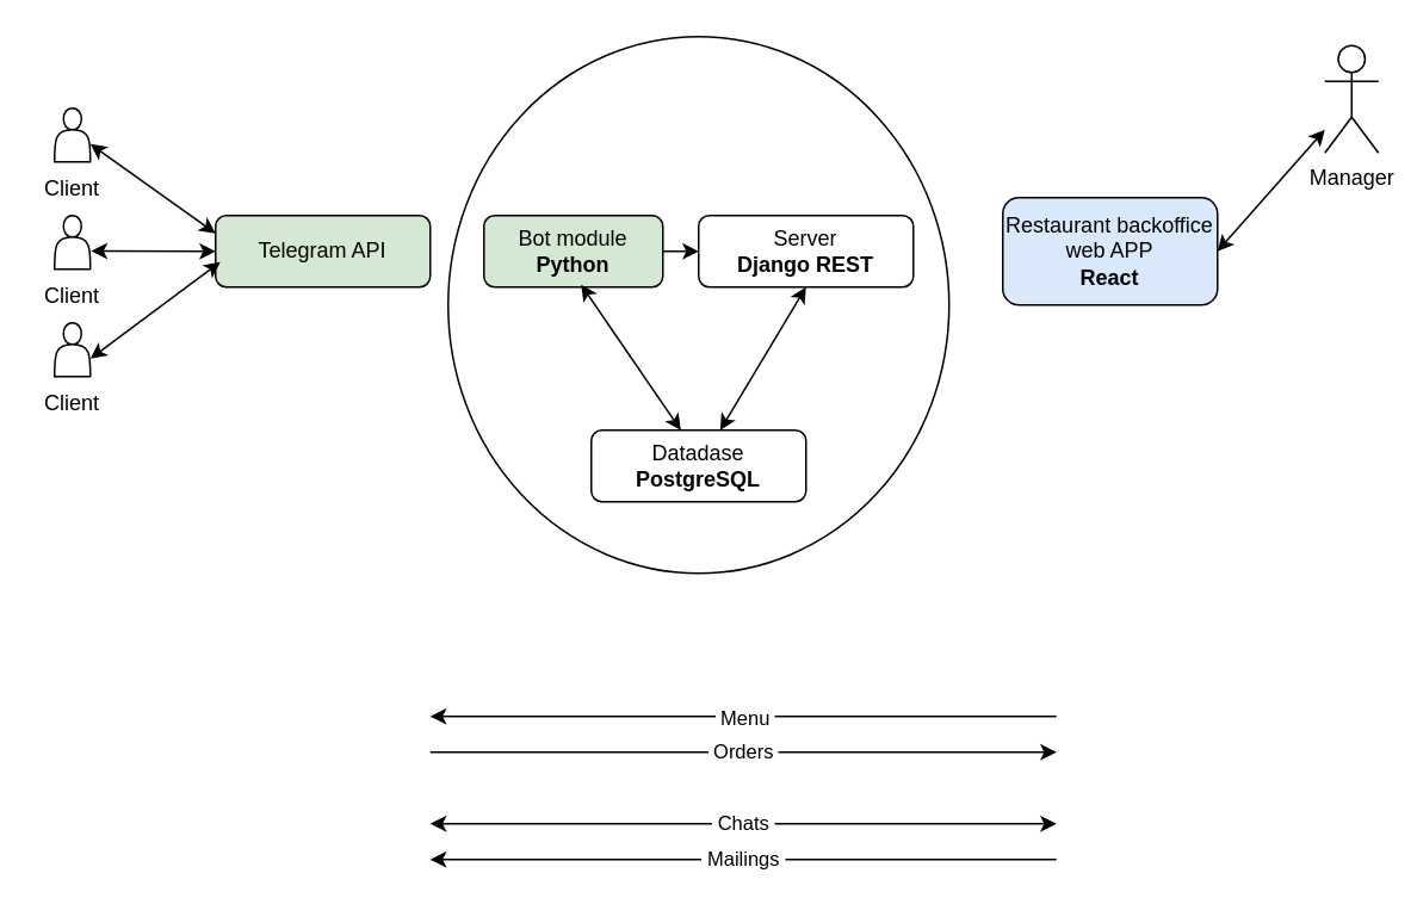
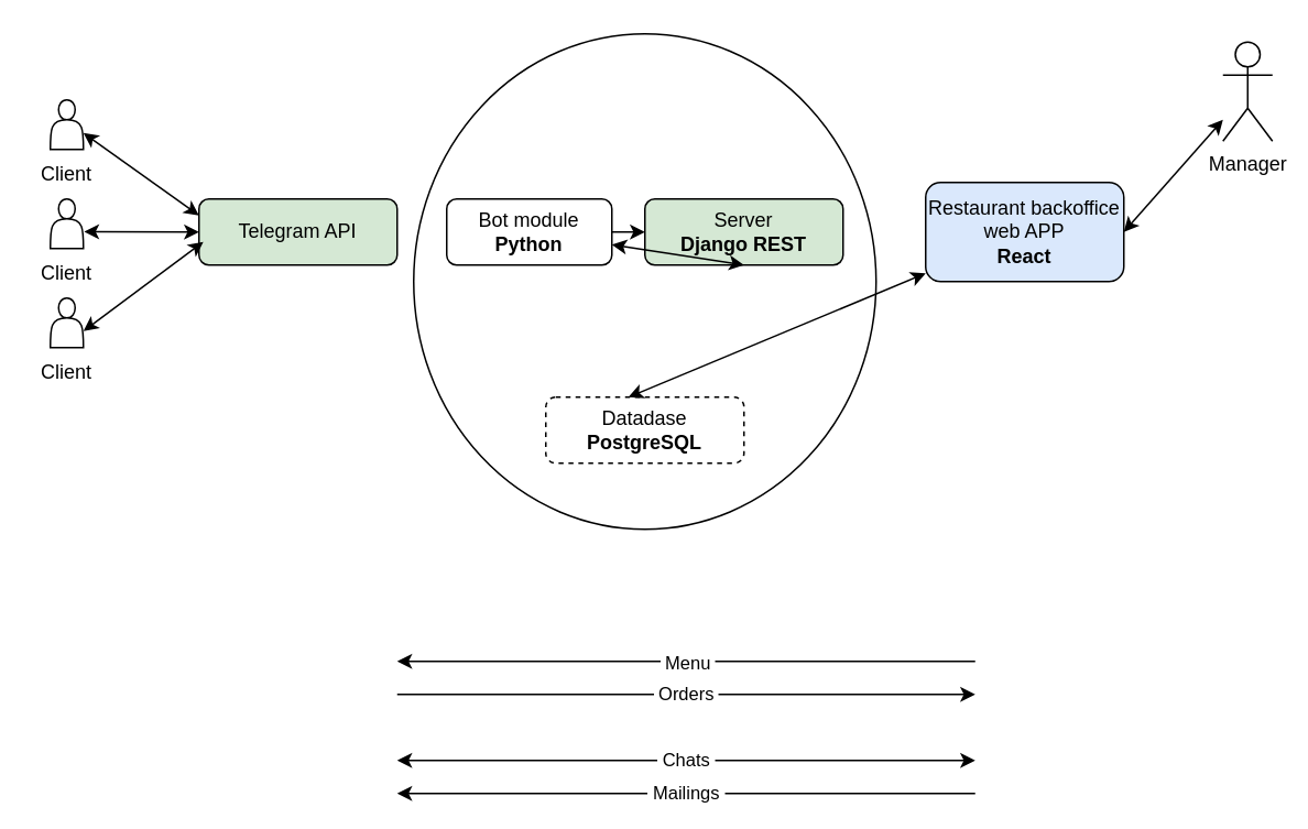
  <mxCell id="0" />
  <mxCell id="1" parent="0" />
  <mxCell id="2" value="" style="ellipse;whiteSpace=wrap;html=1;fillColor=none;" vertex="1" parent="1"><mxGeometry x="250" y="20" width="280" height="300" as="geometry" /></mxCell>
  <mxCell id="3" value="Restaurant backoffice web APP&lt;br&gt;&lt;b&gt;React&lt;/b&gt;" style="rounded=1;whiteSpace=wrap;html=1;fontSize=12;glass=0;strokeWidth=1;shadow=0;fillColor=#dae8fc;" parent="1" vertex="1"><mxGeometry x="560" y="110" width="120" height="60" as="geometry" /></mxCell>
- <mxCell id="4" value="Server&lt;br&gt;&lt;b&gt;Django REST&lt;/b&gt;" style="rounded=1;whiteSpace=wrap;html=1;fontSize=12;glass=0;strokeWidth=1;shadow=0;" parent="1" vertex="1"><mxGeometry x="390" y="120" width="120" height="40" as="geometry" /></mxCell>
- <mxCell id="5" value="Datadase&lt;br&gt;&lt;b&gt;PostgreSQL&lt;/b&gt;" style="rounded=1;whiteSpace=wrap;html=1;fontSize=12;glass=0;strokeWidth=1;shadow=0;" parent="1" vertex="1"><mxGeometry x="330" y="240" width="120" height="40" as="geometry" /></mxCell>
+ <mxCell id="4" value="Server&lt;br&gt;&lt;b&gt;Django REST&lt;/b&gt;" style="rounded=1;whiteSpace=wrap;html=1;fontSize=12;glass=0;strokeWidth=1;shadow=0;fillColor=#d5e8d4;" parent="1" vertex="1"><mxGeometry x="390" y="120" width="120" height="40" as="geometry" /></mxCell>
+ <mxCell id="5" value="Datadase&lt;br&gt;&lt;b&gt;PostgreSQL&lt;/b&gt;" style="rounded=1;whiteSpace=wrap;html=1;fontSize=12;glass=0;strokeWidth=1;shadow=0;dashed=1;" parent="1" vertex="1"><mxGeometry x="330" y="240" width="120" height="40" as="geometry" /></mxCell>
  <mxCell id="6" value="Telegram API" style="rounded=1;whiteSpace=wrap;html=1;fontSize=12;glass=0;strokeWidth=1;shadow=0;fillColor=#d5e8d4;" vertex="1" parent="1"><mxGeometry x="120" y="120" width="120" height="40" as="geometry" /></mxCell>
- <mxCell id="7" value="Bot module&lt;br&gt;&lt;b&gt;Python&lt;/b&gt;" style="rounded=1;whiteSpace=wrap;html=1;fontSize=12;glass=0;strokeWidth=1;shadow=0;fillColor=#d5e8d4;" vertex="1" parent="1"><mxGeometry x="270" y="120" width="100" height="40" as="geometry" /></mxCell>
- <mxCell id="8" value="" style="endArrow=classic;startArrow=classic;html=1;rounded=0;exitX=0.5;exitY=1;exitDx=0;exitDy=0;" edge="1" parent="1" source="4" target="5"><mxGeometry width="50" height="50" relative="1" as="geometry"><mxPoint x="450" y="180" as="sourcePoint" /><mxPoint x="500" y="130" as="targetPoint" /></mxGeometry></mxCell>
+ <mxCell id="7" value="Bot module&lt;br&gt;&lt;b&gt;Python&lt;/b&gt;" style="rounded=1;whiteSpace=wrap;html=1;fontSize=12;glass=0;strokeWidth=1;shadow=0;" vertex="1" parent="1"><mxGeometry x="270" y="120" width="100" height="40" as="geometry" /></mxCell>
+ <mxCell id="8" value="" style="endArrow=classic;startArrow=classic;html=1;rounded=0;exitX=0.5;exitY=1;exitDx=0;exitDy=0;" edge="1" parent="1" source="4" target="7"><mxGeometry width="50" height="50" relative="1" as="geometry"><mxPoint x="450" y="180" as="sourcePoint" /><mxPoint x="500" y="130" as="targetPoint" /></mxGeometry></mxCell>
  <mxCell id="9" value="" style="group" vertex="1" connectable="0" parent="1"><mxGeometry x="20" y="60" width="40" height="50" as="geometry" /></mxCell>
  <mxCell id="10" value="" style="shape=actor;whiteSpace=wrap;html=1;" vertex="1" parent="9"><mxGeometry x="10" width="20" height="30" as="geometry" /></mxCell>
  <mxCell id="11" value="Client" style="text;html=1;strokeColor=none;fillColor=none;align=center;verticalAlign=middle;whiteSpace=wrap;rounded=0;" vertex="1" parent="9"><mxGeometry y="40" width="40" height="10" as="geometry" /></mxCell>
  <mxCell id="12" value="" style="group" vertex="1" connectable="0" parent="1"><mxGeometry x="20" y="120" width="40" height="50" as="geometry" /></mxCell>
  <mxCell id="13" value="" style="shape=actor;whiteSpace=wrap;html=1;" vertex="1" parent="12"><mxGeometry x="10" width="20" height="30" as="geometry" /></mxCell>
  <mxCell id="14" value="Client" style="text;html=1;strokeColor=none;fillColor=none;align=center;verticalAlign=middle;whiteSpace=wrap;rounded=0;" vertex="1" parent="12"><mxGeometry y="40" width="40" height="10" as="geometry" /></mxCell>
  <mxCell id="15" value="" style="group" vertex="1" connectable="0" parent="1"><mxGeometry x="20" y="180" width="40" height="50" as="geometry" /></mxCell>
  <mxCell id="16" value="" style="shape=actor;whiteSpace=wrap;html=1;" vertex="1" parent="15"><mxGeometry x="10" width="20" height="30" as="geometry" /></mxCell>
  <mxCell id="17" value="Client" style="text;html=1;strokeColor=none;fillColor=none;align=center;verticalAlign=middle;whiteSpace=wrap;rounded=0;" vertex="1" parent="15"><mxGeometry y="40" width="40" height="10" as="geometry" /></mxCell>
  <mxCell id="18" value="" style="endArrow=classic;startArrow=classic;html=1;rounded=0;entryX=0;entryY=0.5;entryDx=0;entryDy=0;exitX=1.024;exitY=0.661;exitDx=0;exitDy=0;exitPerimeter=0;" edge="1" parent="1" source="13" target="6"><mxGeometry width="50" height="50" relative="1" as="geometry"><mxPoint x="130" y="240" as="sourcePoint" /><mxPoint x="180" y="190" as="targetPoint" /></mxGeometry></mxCell>
  <mxCell id="19" value="" style="endArrow=classic;startArrow=classic;html=1;rounded=0;entryX=0;entryY=0.25;entryDx=0;entryDy=0;" edge="1" parent="1" target="6"><mxGeometry width="50" height="50" relative="1" as="geometry"><mxPoint x="50" y="80" as="sourcePoint" /><mxPoint x="100" y="30" as="targetPoint" /></mxGeometry></mxCell>
  <mxCell id="20" value="" style="endArrow=classic;startArrow=classic;html=1;rounded=0;entryX=0.022;entryY=0.649;entryDx=0;entryDy=0;entryPerimeter=0;" edge="1" parent="1" target="6"><mxGeometry width="50" height="50" relative="1" as="geometry"><mxPoint x="50" y="200" as="sourcePoint" /><mxPoint x="100" y="150" as="targetPoint" /></mxGeometry></mxCell>
- <mxCell id="21" value="" style="endArrow=classic;startArrow=classic;html=1;rounded=0;entryX=0.543;entryY=0.966;entryDx=0;entryDy=0;entryPerimeter=0;exitX=0.417;exitY=0;exitDx=0;exitDy=0;exitPerimeter=0;" edge="1" parent="1" source="5" target="7"><mxGeometry width="50" height="50" relative="1" as="geometry"><mxPoint x="350" y="240" as="sourcePoint" /><mxPoint x="400" y="190" as="targetPoint" /></mxGeometry></mxCell>
+ <mxCell id="21" value="" style="endArrow=classic;startArrow=classic;html=1;rounded=0;exitX=0.417;exitY=0;exitDx=0;exitDy=0;exitPerimeter=0;" edge="1" parent="1" source="5" target="3"><mxGeometry width="50" height="50" relative="1" as="geometry"><mxPoint x="350" y="240" as="sourcePoint" /><mxPoint x="400" y="190" as="targetPoint" /></mxGeometry></mxCell>
  <mxCell id="22" value="Manager" style="shape=umlActor;verticalLabelPosition=bottom;verticalAlign=top;html=1;outlineConnect=0;" vertex="1" parent="1"><mxGeometry x="740" y="25" width="30" height="60" as="geometry" /></mxCell>
  <mxCell id="23" value="" style="endArrow=classic;startArrow=classic;html=1;rounded=0;" edge="1" parent="1" source="22"><mxGeometry width="50" height="50" relative="1" as="geometry"><mxPoint x="630" y="190" as="sourcePoint" /><mxPoint x="680" y="140" as="targetPoint" /></mxGeometry></mxCell>
  <mxCell id="24" value="" style="endArrow=classic;html=1;rounded=0;" edge="1" parent="1"><mxGeometry relative="1" as="geometry"><mxPoint x="590" y="400" as="sourcePoint" /><mxPoint x="240" y="400" as="targetPoint" /></mxGeometry></mxCell>
  <mxCell id="25" value="&amp;nbsp;Menu&amp;nbsp;" style="edgeLabel;resizable=0;html=1;align=center;verticalAlign=middle;" connectable="0" vertex="1" parent="24"><mxGeometry relative="1" as="geometry" /></mxCell>
  <mxCell id="26" value="&amp;nbsp;Mailings&amp;nbsp;" style="endArrow=classic;html=1;rounded=0;" edge="1" parent="1"><mxGeometry relative="1" as="geometry"><mxPoint x="590" y="480" as="sourcePoint" /><mxPoint x="240" y="480" as="targetPoint" /></mxGeometry></mxCell>
  <mxCell id="27" value="&amp;nbsp;Orders&amp;nbsp;" style="endArrow=classic;html=1;rounded=0;" edge="1" parent="1"><mxGeometry relative="1" as="geometry"><mxPoint x="240" y="420" as="sourcePoint" /><mxPoint x="590" y="420" as="targetPoint" /></mxGeometry></mxCell>
  <mxCell id="28" value="&amp;nbsp;Chats&amp;nbsp;" style="endArrow=classic;html=1;rounded=0;startArrow=classic;startFill=1;" edge="1" parent="1"><mxGeometry relative="1" as="geometry"><mxPoint x="240" y="460" as="sourcePoint" /><mxPoint x="590" y="460" as="targetPoint" /></mxGeometry></mxCell>
  <mxCell id="29" value="" style="endArrow=classic;html=1;rounded=0;entryX=0;entryY=0.5;entryDx=0;entryDy=0;" edge="1" parent="1" target="4"><mxGeometry width="50" height="50" relative="1" as="geometry"><mxPoint x="370" y="140" as="sourcePoint" /><mxPoint x="420" y="90" as="targetPoint" /></mxGeometry></mxCell>
